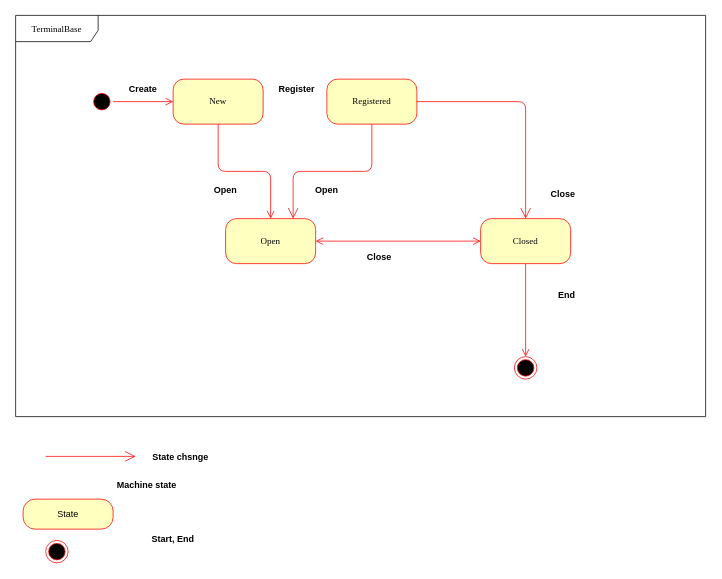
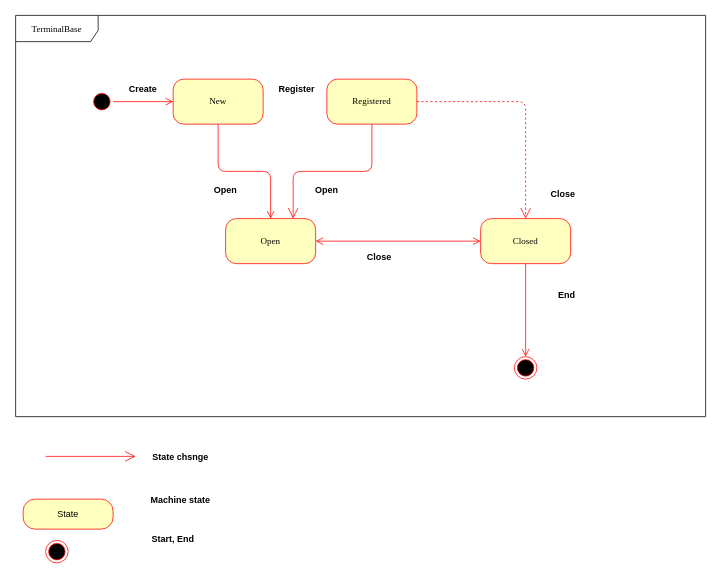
  <mxCell id="0" />
  <mxCell id="1" parent="0" />
  <mxCell id="2" value="TerminalBase" style="shape=umlFrame;whiteSpace=wrap;html=1;rounded=1;shadow=0;comic=0;labelBackgroundColor=none;strokeColor=#000000;strokeWidth=1;fillColor=#ffffff;fontFamily=Verdana;fontSize=12;fontColor=#000000;align=center;width=110;height=35;" parent="1" vertex="1"><mxGeometry x="20" y="20" width="920" height="535" as="geometry" /></mxCell>
  <mxCell id="3" value="" style="ellipse;html=1;shape=startState;fillColor=#000000;strokeColor=#ff0000;rounded=1;shadow=0;comic=0;labelBackgroundColor=none;fontFamily=Verdana;fontSize=12;fontColor=#000000;align=center;direction=south;" parent="1" vertex="1"><mxGeometry x="120" y="120" width="30" height="30" as="geometry" /></mxCell>
  <mxCell id="4" value="Open" style="rounded=1;whiteSpace=wrap;html=1;arcSize=24;fillColor=#ffffc0;strokeColor=#ff0000;shadow=0;comic=0;labelBackgroundColor=none;fontFamily=Verdana;fontSize=12;fontColor=#000000;align=center;" parent="1" vertex="1"><mxGeometry x="300" y="291" width="120" height="60" as="geometry" /></mxCell>
  <mxCell id="5" value="New" style="rounded=1;whiteSpace=wrap;html=1;arcSize=24;fillColor=#ffffc0;strokeColor=#ff0000;shadow=0;comic=0;labelBackgroundColor=none;fontFamily=Verdana;fontSize=12;fontColor=#000000;align=center;" parent="1" vertex="1"><mxGeometry x="230" y="105" width="120" height="60" as="geometry" /></mxCell>
  <mxCell id="6" value="Registered" style="rounded=1;whiteSpace=wrap;html=1;arcSize=24;fillColor=#ffffc0;strokeColor=#ff0000;shadow=0;comic=0;labelBackgroundColor=none;fontFamily=Verdana;fontSize=12;fontColor=#000000;align=center;" parent="1" vertex="1"><mxGeometry x="435" y="105" width="120" height="60" as="geometry" /></mxCell>
  <mxCell id="7" value="Closed" style="rounded=1;whiteSpace=wrap;html=1;arcSize=24;fillColor=#ffffc0;strokeColor=#ff0000;shadow=0;comic=0;labelBackgroundColor=none;fontFamily=Verdana;fontSize=12;fontColor=#000000;align=center;" parent="1" vertex="1"><mxGeometry x="640" y="291" width="120" height="60" as="geometry" /></mxCell>
  <mxCell id="8" style="edgeStyle=orthogonalEdgeStyle;html=1;labelBackgroundColor=none;endArrow=open;endSize=8;strokeColor=#ff0000;fontFamily=Verdana;fontSize=12;align=left;" parent="1" source="3" target="5" edge="1"><mxGeometry relative="1" as="geometry" /></mxCell>
  <mxCell id="9" style="edgeStyle=orthogonalEdgeStyle;html=1;entryX=0.5;entryY=0;labelBackgroundColor=none;endArrow=open;endSize=8;strokeColor=#ff0000;fontFamily=Verdana;fontSize=12;align=left;exitX=0.5;exitY=1;exitDx=0;exitDy=0;entryDx=0;entryDy=0;" parent="1" source="5" target="4" edge="1"><mxGeometry relative="1" as="geometry"><mxPoint x="510" y="285" as="sourcePoint" /></mxGeometry></mxCell>
  <mxCell id="10" style="edgeStyle=orthogonalEdgeStyle;html=1;exitX=1;exitY=0.5;entryX=0;entryY=0.5;labelBackgroundColor=none;endArrow=open;endSize=8;strokeColor=#ff0000;fontFamily=Verdana;fontSize=12;align=left;startArrow=open;startFill=0;endFill=0;startSize=8;" parent="1" source="4" target="7" edge="1"><mxGeometry relative="1" as="geometry" /></mxCell>
  <mxCell id="11" style="edgeStyle=orthogonalEdgeStyle;html=1;exitX=0.5;exitY=1;entryX=0.5;entryY=0;labelBackgroundColor=none;endArrow=open;endSize=8;strokeColor=#ff0000;fontFamily=Verdana;fontSize=12;align=left;entryDx=0;entryDy=0;exitDx=0;exitDy=0;" parent="1" source="7" target="12" edge="1"><mxGeometry relative="1" as="geometry" /></mxCell>
  <mxCell id="12" value="" style="ellipse;html=1;shape=endState;fillColor=#000000;strokeColor=#ff0000;rounded=1;shadow=0;comic=0;labelBackgroundColor=none;fontFamily=Verdana;fontSize=12;fontColor=#000000;align=center;" parent="1" vertex="1"><mxGeometry x="685" y="475" width="30" height="30" as="geometry" /></mxCell>
- <mxCell id="13" value="" style="endArrow=open;endFill=1;endSize=12;html=1;strokeColor=#FF0000;exitX=1;exitY=0.5;exitDx=0;exitDy=0;edgeStyle=orthogonalEdgeStyle;" parent="1" source="6" target="7" edge="1"><mxGeometry width="160" relative="1" as="geometry"><mxPoint x="350" y="615" as="sourcePoint" /><mxPoint x="510" y="615" as="targetPoint" /></mxGeometry></mxCell>
+ <mxCell id="13" value="" style="endArrow=open;endFill=1;endSize=12;html=1;strokeColor=#FF0000;exitX=1;exitY=0.5;exitDx=0;exitDy=0;edgeStyle=orthogonalEdgeStyle;dashed=1;" parent="1" source="6" target="7" edge="1"><mxGeometry width="160" relative="1" as="geometry"><mxPoint x="350" y="615" as="sourcePoint" /><mxPoint x="510" y="615" as="targetPoint" /></mxGeometry></mxCell>
  <mxCell id="14" value="" style="endArrow=open;endFill=1;endSize=12;html=1;strokeColor=#FF0000;entryX=0.75;entryY=0;entryDx=0;entryDy=0;edgeStyle=orthogonalEdgeStyle;" parent="1" target="4" edge="1"><mxGeometry width="160" relative="1" as="geometry"><mxPoint x="495" y="165" as="sourcePoint" /><mxPoint x="270" y="635" as="targetPoint" /><Array as="points"><mxPoint x="495" y="165" /><mxPoint x="495" y="228" /><mxPoint x="390" y="228" /></Array></mxGeometry></mxCell>
  <mxCell id="15" value="" style="endArrow=open;endFill=1;endSize=12;html=1;strokeColor=#FF0000;" parent="1" edge="1"><mxGeometry width="160" relative="1" as="geometry"><mxPoint x="60" y="608" as="sourcePoint" /><mxPoint x="180" y="608" as="targetPoint" /></mxGeometry></mxCell>
  <mxCell id="16" value="Open" style="text;align=center;fontStyle=1;verticalAlign=middle;spacingLeft=3;spacingRight=3;strokeColor=none;rotatable=0;points=[[0,0.5],[1,0.5]];portConstraint=eastwest;" vertex="1" parent="1"><mxGeometry x="395" y="239" width="80" height="26" as="geometry" /></mxCell>
  <mxCell id="17" value="Close" style="text;align=center;fontStyle=1;verticalAlign=middle;spacingLeft=3;spacingRight=3;strokeColor=none;rotatable=0;points=[[0,0.5],[1,0.5]];portConstraint=eastwest;" vertex="1" parent="1"><mxGeometry x="465" y="329" width="80" height="26" as="geometry" /></mxCell>
  <mxCell id="18" value="Open" style="text;align=center;fontStyle=1;verticalAlign=middle;spacingLeft=3;spacingRight=3;strokeColor=none;rotatable=0;points=[[0,0.5],[1,0.5]];portConstraint=eastwest;" vertex="1" parent="1"><mxGeometry x="260" y="239" width="80" height="26" as="geometry" /></mxCell>
  <mxCell id="19" value="Create" style="text;align=center;fontStyle=1;verticalAlign=middle;spacingLeft=3;spacingRight=3;strokeColor=none;rotatable=0;points=[[0,0.5],[1,0.5]];portConstraint=eastwest;" vertex="1" parent="1"><mxGeometry x="150" y="105" width="80" height="26" as="geometry" /></mxCell>
  <mxCell id="20" value="Register" style="text;align=center;fontStyle=1;verticalAlign=middle;spacingLeft=3;spacingRight=3;strokeColor=none;rotatable=0;points=[[0,0.5],[1,0.5]];portConstraint=eastwest;" vertex="1" parent="1"><mxGeometry x="355" y="105" width="80" height="26" as="geometry" /></mxCell>
  <mxCell id="21" value="Close" style="text;align=center;fontStyle=1;verticalAlign=middle;spacingLeft=3;spacingRight=3;strokeColor=none;rotatable=0;points=[[0,0.5],[1,0.5]];portConstraint=eastwest;" vertex="1" parent="1"><mxGeometry x="710" y="245" width="80" height="26" as="geometry" /></mxCell>
  <mxCell id="22" value="End" style="text;align=center;fontStyle=1;verticalAlign=middle;spacingLeft=3;spacingRight=3;strokeColor=none;rotatable=0;points=[[0,0.5],[1,0.5]];portConstraint=eastwest;" vertex="1" parent="1"><mxGeometry x="715" y="379.5" width="80" height="26" as="geometry" /></mxCell>
  <mxCell id="23" value="State chsnge" style="text;align=center;fontStyle=1;verticalAlign=middle;spacingLeft=3;spacingRight=3;strokeColor=none;rotatable=0;points=[[0,0.5],[1,0.5]];portConstraint=eastwest;" vertex="1" parent="1"><mxGeometry x="200" y="595" width="80" height="26" as="geometry" /></mxCell>
  <mxCell id="24" value="State" style="rounded=1;whiteSpace=wrap;html=1;arcSize=40;fontColor=#000000;fillColor=#ffffc0;strokeColor=#ff0000;" vertex="1" parent="1"><mxGeometry x="30" y="665" width="120" height="40" as="geometry" /></mxCell>
- <mxCell id="25" value="Machine state" style="text;align=center;fontStyle=1;verticalAlign=middle;spacingLeft=3;spacingRight=3;strokeColor=none;rotatable=0;points=[[0,0.5],[1,0.5]];portConstraint=eastwest;" vertex="1" parent="1"><mxGeometry x="155" y="632" width="80" height="26" as="geometry" /></mxCell>
+ <mxCell id="25" value="Machine state" style="text;align=center;fontStyle=1;verticalAlign=middle;spacingLeft=3;spacingRight=3;strokeColor=none;rotatable=0;points=[[0,0.5],[1,0.5]];portConstraint=eastwest;" vertex="1" parent="1"><mxGeometry x="200" y="652" width="80" height="26" as="geometry" /></mxCell>
  <mxCell id="26" value="" style="ellipse;html=1;shape=endState;fillColor=#000000;strokeColor=#ff0000;" vertex="1" parent="1"><mxGeometry x="60" y="720" width="30" height="30" as="geometry" /></mxCell>
  <mxCell id="27" value="Start, End" style="text;align=center;fontStyle=1;verticalAlign=middle;spacingLeft=3;spacingRight=3;strokeColor=none;rotatable=0;points=[[0,0.5],[1,0.5]];portConstraint=eastwest;" vertex="1" parent="1"><mxGeometry x="190" y="705" width="80" height="26" as="geometry" /></mxCell>
